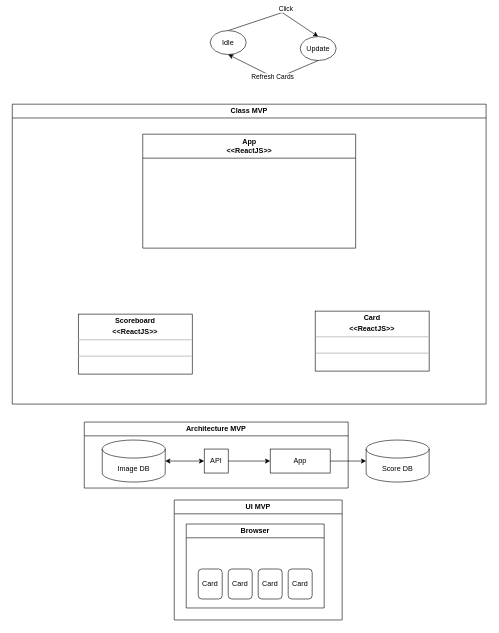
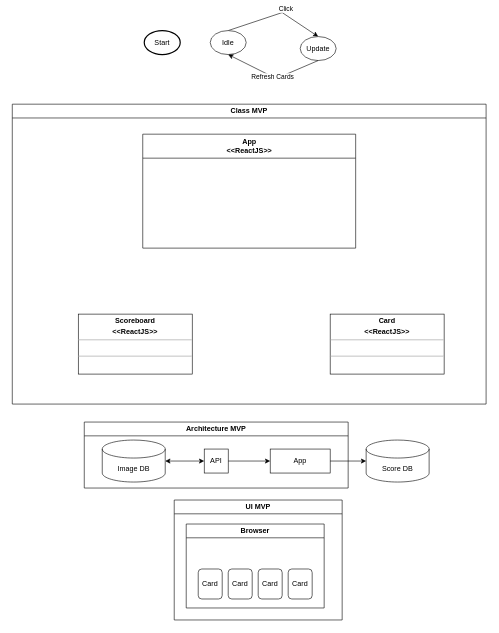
  <mxCell id="0" />
  <mxCell id="1" parent="0" />
  <mxCell id="2" value="Architecture MVP" style="swimlane;whiteSpace=wrap;html=1;" parent="1" vertex="1"><mxGeometry x="140" y="703" width="440" height="110" as="geometry" /></mxCell>
  <mxCell id="3" value="&lt;div&gt;App&lt;/div&gt;" style="whiteSpace=wrap;html=1;align=center;" parent="2" vertex="1"><mxGeometry x="310" y="45" width="100" height="40" as="geometry" /></mxCell>
  <mxCell id="4" value="API" style="whiteSpace=wrap;html=1;aspect=fixed;" parent="2" vertex="1"><mxGeometry x="200" y="45" width="40" height="40" as="geometry" /></mxCell>
  <mxCell id="5" value="" style="endArrow=classic;html=1;rounded=0;exitX=1;exitY=0.5;exitDx=0;exitDy=0;" parent="2" source="4" edge="1"><mxGeometry width="50" height="50" relative="1" as="geometry"><mxPoint x="315" y="-175" as="sourcePoint" /><mxPoint x="310" y="65" as="targetPoint" /><Array as="points" /></mxGeometry></mxCell>
  <mxCell id="6" value="Image DB" style="shape=cylinder3;whiteSpace=wrap;html=1;boundedLbl=1;backgroundOutline=1;size=15;" parent="2" vertex="1"><mxGeometry x="30" y="30" width="105" height="70" as="geometry" /></mxCell>
  <mxCell id="7" value="" style="endArrow=classic;startArrow=classic;html=1;rounded=0;entryX=1;entryY=0.5;entryDx=0;entryDy=0;entryPerimeter=0;" parent="2" target="6" edge="1"><mxGeometry width="50" height="50" relative="1" as="geometry"><mxPoint x="200" y="65" as="sourcePoint" /><mxPoint x="365" y="-225" as="targetPoint" /><Array as="points" /></mxGeometry></mxCell>
  <mxCell id="8" value="" style="endArrow=classic;html=1;rounded=0;exitX=1;exitY=0.5;exitDx=0;exitDy=0;" parent="1" source="3" edge="1"><mxGeometry width="50" height="50" relative="1" as="geometry"><mxPoint x="610" y="613" as="sourcePoint" /><mxPoint x="610" y="768" as="targetPoint" /></mxGeometry></mxCell>
  <mxCell id="9" value="Score DB" style="shape=cylinder3;whiteSpace=wrap;html=1;boundedLbl=1;backgroundOutline=1;size=15;" parent="1" vertex="1"><mxGeometry x="610" y="733" width="105" height="70" as="geometry" /></mxCell>
  <mxCell id="10" value="UI MVP" style="swimlane;whiteSpace=wrap;html=1;" parent="1" vertex="1"><mxGeometry x="290" y="833" width="280" height="200" as="geometry" /></mxCell>
  <mxCell id="11" value="Browser" style="swimlane;whiteSpace=wrap;html=1;" vertex="1" parent="10"><mxGeometry x="20" y="40" width="230" height="140" as="geometry" /></mxCell>
  <mxCell id="12" value="&lt;div&gt;Card&lt;/div&gt;" style="rounded=1;whiteSpace=wrap;html=1;" vertex="1" parent="11"><mxGeometry x="20" y="75" width="40" height="50" as="geometry" /></mxCell>
  <mxCell id="13" value="&lt;div&gt;Card&lt;/div&gt;" style="rounded=1;whiteSpace=wrap;html=1;" vertex="1" parent="11"><mxGeometry x="170" y="75" width="40" height="50" as="geometry" /></mxCell>
  <mxCell id="14" value="&lt;div&gt;Card&lt;/div&gt;" style="rounded=1;whiteSpace=wrap;html=1;" vertex="1" parent="11"><mxGeometry x="120" y="75" width="40" height="50" as="geometry" /></mxCell>
  <mxCell id="15" value="&lt;div&gt;Card&lt;/div&gt;" style="rounded=1;whiteSpace=wrap;html=1;" vertex="1" parent="11"><mxGeometry x="70" y="75" width="40" height="50" as="geometry" /></mxCell>
+ <mxCell id="16" value="Start" style="strokeWidth=2;html=1;shape=mxgraph.flowchart.start_1;whiteSpace=wrap;" parent="1" vertex="1"><mxGeometry x="240" y="50.25" width="60" height="40" as="geometry" /></mxCell>
  <mxCell id="17" value="" style="endArrow=classic;html=1;rounded=0;entryX=0.5;entryY=0;entryDx=0;entryDy=0;exitX=0.5;exitY=0;exitDx=0;exitDy=0;" parent="1" source="19" target="20" edge="1"><mxGeometry relative="1" as="geometry"><mxPoint x="200" y="140.25" as="sourcePoint" /><mxPoint x="300" y="140.25" as="targetPoint" /><Array as="points"><mxPoint x="470" y="20.25" /></Array></mxGeometry></mxCell>
  <mxCell id="18" value="Click" style="edgeLabel;resizable=0;html=1;align=center;verticalAlign=middle;" parent="17" connectable="0" vertex="1"><mxGeometry relative="1" as="geometry"><mxPoint x="17" y="-11" as="offset" /></mxGeometry></mxCell>
  <mxCell id="19" value="Idle" style="ellipse;whiteSpace=wrap;html=1;" parent="1" vertex="1"><mxGeometry x="350" y="50.25" width="60" height="40" as="geometry" /></mxCell>
  <mxCell id="20" value="&lt;div&gt;Update&lt;/div&gt;" style="ellipse;whiteSpace=wrap;html=1;" parent="1" vertex="1"><mxGeometry x="500" y="60.25" width="60" height="40" as="geometry" /></mxCell>
  <mxCell id="21" value="" style="endArrow=classic;html=1;rounded=0;entryX=0.5;entryY=1;entryDx=0;entryDy=0;exitX=0.5;exitY=1;exitDx=0;exitDy=0;" parent="1" source="20" target="19" edge="1"><mxGeometry relative="1" as="geometry"><mxPoint x="260" y="180.25" as="sourcePoint" /><mxPoint x="360" y="180.25" as="targetPoint" /><Array as="points"><mxPoint x="460" y="130.25" /></Array></mxGeometry></mxCell>
  <mxCell id="22" value="&lt;div&gt;Refresh Cards&lt;/div&gt;" style="edgeLabel;resizable=0;html=1;align=center;verticalAlign=middle;" parent="21" connectable="0" vertex="1"><mxGeometry relative="1" as="geometry" /></mxCell>
  <mxCell id="23" value="Class MVP" style="swimlane;whiteSpace=wrap;html=1;" vertex="1" parent="1"><mxGeometry x="20" y="173" width="790" height="500" as="geometry" /></mxCell>
  <mxCell id="24" value="&lt;div&gt;App&lt;/div&gt;&lt;div&gt;&amp;lt;&amp;lt;ReactJS&amp;gt;&amp;gt;&lt;/div&gt;" style="swimlane;whiteSpace=wrap;html=1;startSize=40;" parent="23" vertex="1"><mxGeometry x="217.5" y="50" width="355" height="190" as="geometry" /></mxCell>
- <mxCell id="25" value="&lt;p style=&quot;margin:0px;margin-top:4px;text-align:center;&quot;&gt;&lt;b&gt;Card&lt;/b&gt;&lt;/p&gt;&lt;p style=&quot;margin:0px;margin-top:4px;text-align:center;&quot;&gt;&lt;b&gt;&amp;lt;&amp;lt;ReactJS&amp;gt;&amp;gt;&lt;br&gt;&lt;/b&gt;&lt;/p&gt;&lt;hr size=&quot;1&quot;&gt;&lt;br&gt;&lt;hr size=&quot;1&quot;&gt;" style="verticalAlign=top;align=left;overflow=fill;fontSize=12;fontFamily=Helvetica;html=1;whiteSpace=wrap;" parent="23" vertex="1"><mxGeometry x="505" y="345" width="190" height="100" as="geometry" /></mxCell>
+ <mxCell id="25" value="&lt;p style=&quot;margin:0px;margin-top:4px;text-align:center;&quot;&gt;&lt;b&gt;Card&lt;/b&gt;&lt;/p&gt;&lt;p style=&quot;margin:0px;margin-top:4px;text-align:center;&quot;&gt;&lt;b&gt;&amp;lt;&amp;lt;ReactJS&amp;gt;&amp;gt;&lt;br&gt;&lt;/b&gt;&lt;/p&gt;&lt;hr size=&quot;1&quot;&gt;&lt;br&gt;&lt;hr size=&quot;1&quot;&gt;" style="verticalAlign=top;align=left;overflow=fill;fontSize=12;fontFamily=Helvetica;html=1;whiteSpace=wrap;" parent="23" vertex="1"><mxGeometry x="530" y="350" width="190" height="100" as="geometry" /></mxCell>
  <mxCell id="26" value="&lt;p style=&quot;margin:0px;margin-top:4px;text-align:center;&quot;&gt;&lt;b&gt;Scoreboard&lt;/b&gt;&lt;/p&gt;&lt;p style=&quot;margin:0px;margin-top:4px;text-align:center;&quot;&gt;&lt;b&gt;&amp;lt;&amp;lt;ReactJS&amp;gt;&amp;gt;&lt;br&gt;&lt;/b&gt;&lt;/p&gt;&lt;hr size=&quot;1&quot;&gt;&lt;br&gt;&lt;hr size=&quot;1&quot;&gt;" style="verticalAlign=top;align=left;overflow=fill;fontSize=12;fontFamily=Helvetica;html=1;whiteSpace=wrap;" vertex="1" parent="23"><mxGeometry x="110" y="350" width="190" height="100" as="geometry" /></mxCell>
